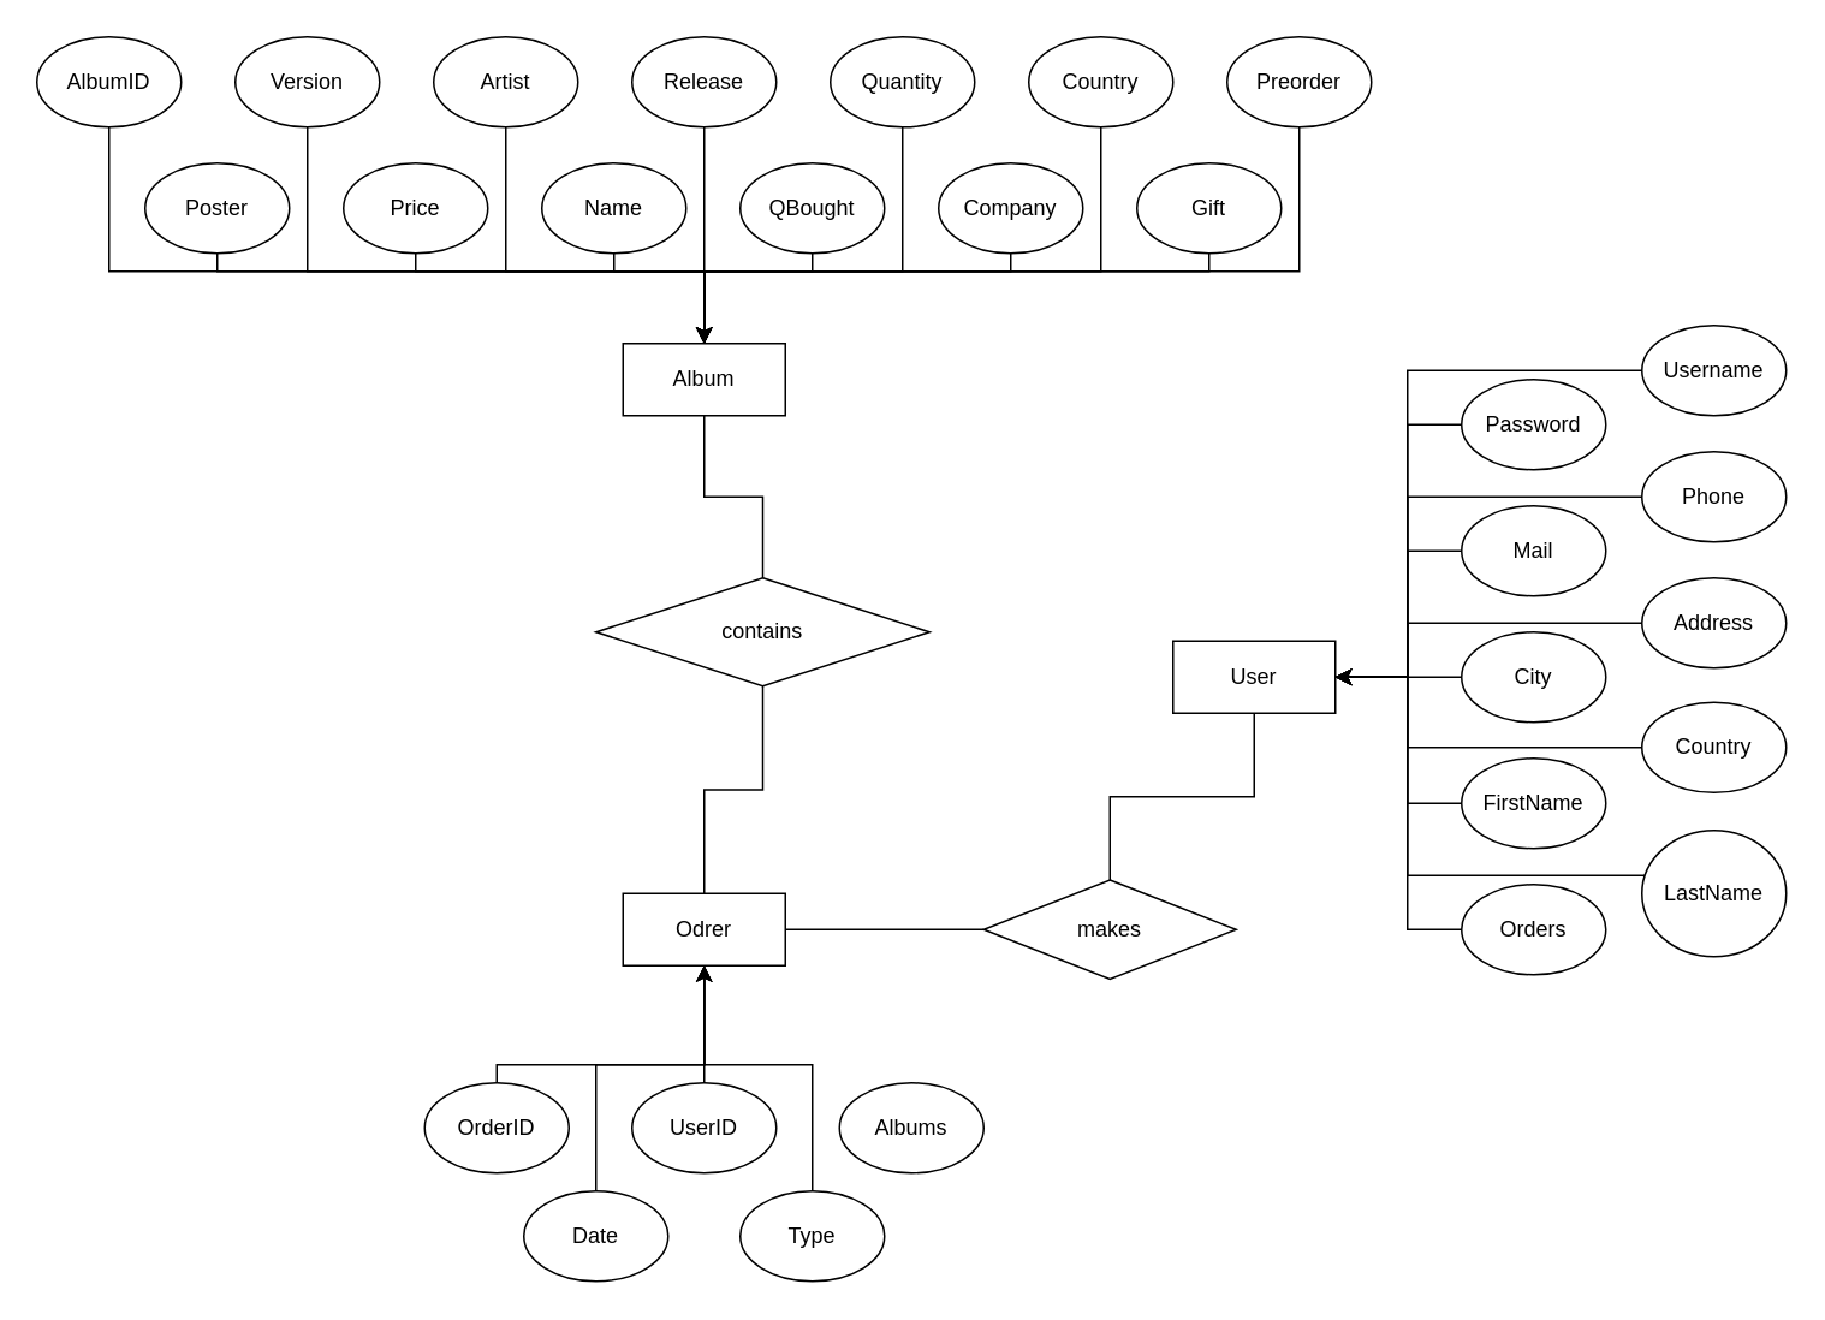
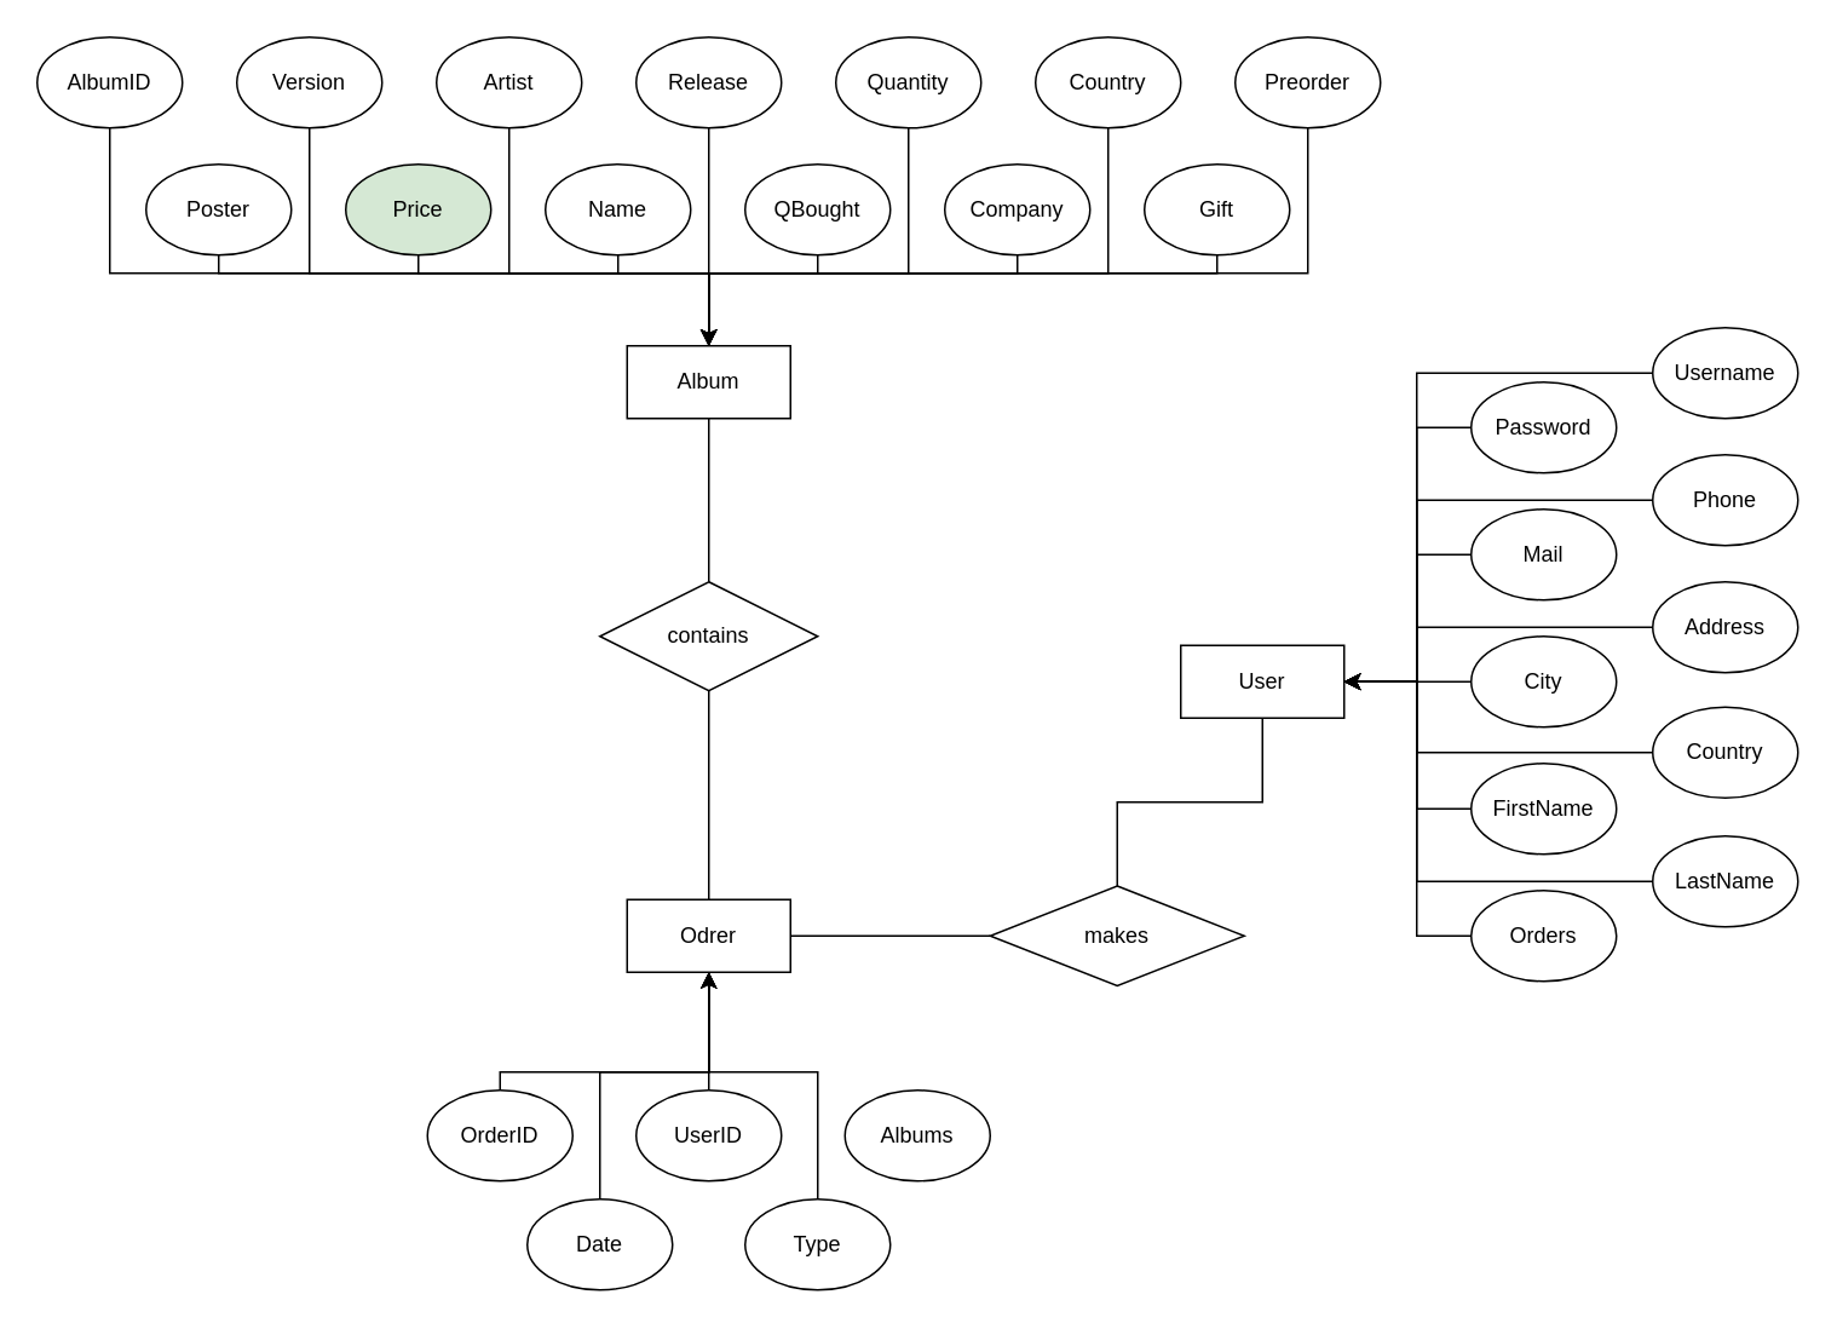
  <mxCell id="0" />
  <mxCell id="1" parent="0" />
  <mxCell id="2" value="" style="edgeStyle=orthogonalEdgeStyle;rounded=0;orthogonalLoop=1;jettySize=auto;html=1;endArrow=none;endFill=0;strokeColor=default;" edge="1" parent="1" source="3" target="66"><mxGeometry relative="1" as="geometry" /></mxCell>
  <mxCell id="3" value="Album" style="rounded=0;whiteSpace=wrap;html=1;" vertex="1" parent="1"><mxGeometry x="345" y="190" width="90" height="40" as="geometry" /></mxCell>
  <mxCell id="4" value="" style="edgeStyle=orthogonalEdgeStyle;rounded=0;orthogonalLoop=1;jettySize=auto;html=1;strokeColor=default;endArrow=none;endFill=0;" edge="1" parent="1" source="5" target="64"><mxGeometry relative="1" as="geometry" /></mxCell>
  <mxCell id="5" value="User" style="rounded=0;whiteSpace=wrap;html=1;" vertex="1" parent="1"><mxGeometry x="650" y="355" width="90" height="40" as="geometry" /></mxCell>
  <mxCell id="6" value="Odrer" style="rounded=0;whiteSpace=wrap;html=1;" vertex="1" parent="1"><mxGeometry x="345" y="495" width="90" height="40" as="geometry" /></mxCell>
  <mxCell id="7" style="edgeStyle=orthogonalEdgeStyle;rounded=0;orthogonalLoop=1;jettySize=auto;html=1;entryX=0.5;entryY=0;entryDx=0;entryDy=0;" edge="1" parent="1" source="8" target="3"><mxGeometry relative="1" as="geometry"><mxPoint x="340" y="180" as="targetPoint" /><Array as="points"><mxPoint x="60" y="150" /><mxPoint x="390" y="150" /></Array></mxGeometry></mxCell>
  <mxCell id="8" value="AlbumID" style="ellipse;whiteSpace=wrap;html=1;" vertex="1" parent="1"><mxGeometry x="20" y="20" width="80" height="50" as="geometry" /></mxCell>
  <mxCell id="9" style="edgeStyle=orthogonalEdgeStyle;rounded=0;orthogonalLoop=1;jettySize=auto;html=1;entryX=0.5;entryY=0;entryDx=0;entryDy=0;" edge="1" parent="1" source="10" target="3"><mxGeometry relative="1" as="geometry"><mxPoint x="340" y="180" as="targetPoint" /><Array as="points"><mxPoint x="170" y="150" /><mxPoint x="390" y="150" /></Array></mxGeometry></mxCell>
  <mxCell id="10" value="Version" style="ellipse;whiteSpace=wrap;html=1;" vertex="1" parent="1"><mxGeometry x="130" y="20" width="80" height="50" as="geometry" /></mxCell>
  <mxCell id="11" style="edgeStyle=orthogonalEdgeStyle;rounded=0;orthogonalLoop=1;jettySize=auto;html=1;entryX=0.5;entryY=0;entryDx=0;entryDy=0;" edge="1" parent="1" source="12" target="3"><mxGeometry relative="1" as="geometry"><Array as="points"><mxPoint x="120" y="150" /><mxPoint x="390" y="150" /></Array></mxGeometry></mxCell>
  <mxCell id="12" value="Poster" style="ellipse;whiteSpace=wrap;html=1;" vertex="1" parent="1"><mxGeometry x="80" y="90" width="80" height="50" as="geometry" /></mxCell>
  <mxCell id="13" style="edgeStyle=orthogonalEdgeStyle;rounded=0;orthogonalLoop=1;jettySize=auto;html=1;entryX=0.5;entryY=0;entryDx=0;entryDy=0;" edge="1" parent="1" source="14" target="3"><mxGeometry relative="1" as="geometry"><mxPoint x="340" y="180" as="targetPoint" /><Array as="points"><mxPoint x="280" y="150" /><mxPoint x="390" y="150" /></Array></mxGeometry></mxCell>
  <mxCell id="14" value="Artist" style="ellipse;whiteSpace=wrap;html=1;" vertex="1" parent="1"><mxGeometry x="240" y="20" width="80" height="50" as="geometry" /></mxCell>
  <mxCell id="15" style="edgeStyle=orthogonalEdgeStyle;rounded=0;orthogonalLoop=1;jettySize=auto;html=1;entryX=0.5;entryY=0;entryDx=0;entryDy=0;" edge="1" parent="1" source="16" target="3"><mxGeometry relative="1" as="geometry"><mxPoint x="340" y="180" as="targetPoint" /><Array as="points"><mxPoint x="560" y="150" /><mxPoint x="390" y="150" /></Array></mxGeometry></mxCell>
  <mxCell id="16" value="Company" style="ellipse;whiteSpace=wrap;html=1;" vertex="1" parent="1"><mxGeometry x="520" y="90" width="80" height="50" as="geometry" /></mxCell>
  <mxCell id="17" style="edgeStyle=orthogonalEdgeStyle;rounded=0;orthogonalLoop=1;jettySize=auto;html=1;exitX=0.5;exitY=1;exitDx=0;exitDy=0;entryX=0.5;entryY=0;entryDx=0;entryDy=0;" edge="1" parent="1" source="18" target="3"><mxGeometry relative="1" as="geometry"><mxPoint x="340" y="180" as="targetPoint" /><Array as="points"><mxPoint x="450" y="150" /><mxPoint x="390" y="150" /></Array></mxGeometry></mxCell>
  <mxCell id="18" value="QBought" style="ellipse;whiteSpace=wrap;html=1;" vertex="1" parent="1"><mxGeometry x="410" y="90" width="80" height="50" as="geometry" /></mxCell>
  <mxCell id="19" style="edgeStyle=orthogonalEdgeStyle;rounded=0;orthogonalLoop=1;jettySize=auto;html=1;entryX=0.5;entryY=0;entryDx=0;entryDy=0;" edge="1" parent="1" source="20" target="3"><mxGeometry relative="1" as="geometry"><Array as="points"><mxPoint x="610" y="150" /><mxPoint x="390" y="150" /></Array></mxGeometry></mxCell>
  <mxCell id="20" value="Country" style="ellipse;whiteSpace=wrap;html=1;" vertex="1" parent="1"><mxGeometry x="570" y="20" width="80" height="50" as="geometry" /></mxCell>
  <mxCell id="21" style="edgeStyle=orthogonalEdgeStyle;rounded=0;orthogonalLoop=1;jettySize=auto;html=1;entryX=0.5;entryY=0;entryDx=0;entryDy=0;" edge="1" parent="1" source="22" target="3"><mxGeometry relative="1" as="geometry"><Array as="points"><mxPoint x="500" y="150" /><mxPoint x="390" y="150" /></Array></mxGeometry></mxCell>
  <mxCell id="22" value="Quantity" style="ellipse;whiteSpace=wrap;html=1;" vertex="1" parent="1"><mxGeometry x="460" y="20" width="80" height="50" as="geometry" /></mxCell>
  <mxCell id="23" style="edgeStyle=orthogonalEdgeStyle;rounded=0;orthogonalLoop=1;jettySize=auto;html=1;entryX=0.5;entryY=0;entryDx=0;entryDy=0;" edge="1" parent="1" target="3"><mxGeometry relative="1" as="geometry"><mxPoint x="340" y="150" as="sourcePoint" /><Array as="points"><mxPoint x="390" y="150" /></Array></mxGeometry></mxCell>
  <mxCell id="24" style="edgeStyle=orthogonalEdgeStyle;rounded=0;orthogonalLoop=1;jettySize=auto;html=1;entryX=0.5;entryY=0;entryDx=0;entryDy=0;" edge="1" parent="1" source="25" target="3"><mxGeometry relative="1" as="geometry"><Array as="points"><mxPoint x="340" y="150" /><mxPoint x="390" y="150" /></Array></mxGeometry></mxCell>
  <mxCell id="25" value="Name" style="ellipse;whiteSpace=wrap;html=1;" vertex="1" parent="1"><mxGeometry x="300" y="90" width="80" height="50" as="geometry" /></mxCell>
  <mxCell id="26" style="edgeStyle=orthogonalEdgeStyle;rounded=0;orthogonalLoop=1;jettySize=auto;html=1;entryX=0.5;entryY=0;entryDx=0;entryDy=0;" edge="1" parent="1" source="27" target="3"><mxGeometry relative="1" as="geometry"><mxPoint x="340" y="180" as="targetPoint" /><Array as="points"><mxPoint x="230" y="150" /><mxPoint x="390" y="150" /></Array></mxGeometry></mxCell>
- <mxCell id="27" value="Price" style="ellipse;whiteSpace=wrap;html=1;" vertex="1" parent="1"><mxGeometry x="190" y="90" width="80" height="50" as="geometry" /></mxCell>
+ <mxCell id="27" value="Price" style="ellipse;whiteSpace=wrap;html=1;fillColor=#d5e8d4;" vertex="1" parent="1"><mxGeometry x="190" y="90" width="80" height="50" as="geometry" /></mxCell>
  <mxCell id="28" style="edgeStyle=orthogonalEdgeStyle;rounded=0;orthogonalLoop=1;jettySize=auto;html=1;entryX=0.5;entryY=0;entryDx=0;entryDy=0;" edge="1" parent="1" source="29" target="3"><mxGeometry relative="1" as="geometry"><Array as="points"><mxPoint x="390" y="150" /><mxPoint x="390" y="150" /></Array></mxGeometry></mxCell>
  <mxCell id="29" value="Release" style="ellipse;whiteSpace=wrap;html=1;" vertex="1" parent="1"><mxGeometry x="350" y="20" width="80" height="50" as="geometry" /></mxCell>
  <mxCell id="30" style="edgeStyle=orthogonalEdgeStyle;rounded=0;orthogonalLoop=1;jettySize=auto;html=1;entryX=0.5;entryY=0;entryDx=0;entryDy=0;" edge="1" parent="1" source="31" target="3"><mxGeometry relative="1" as="geometry"><Array as="points"><mxPoint x="670" y="150" /><mxPoint x="390" y="150" /></Array></mxGeometry></mxCell>
  <mxCell id="31" value="Gift" style="ellipse;whiteSpace=wrap;html=1;" vertex="1" parent="1"><mxGeometry x="630" y="90" width="80" height="50" as="geometry" /></mxCell>
  <mxCell id="32" style="edgeStyle=orthogonalEdgeStyle;rounded=0;orthogonalLoop=1;jettySize=auto;html=1;" edge="1" parent="1" source="33"><mxGeometry relative="1" as="geometry"><mxPoint x="390" y="190" as="targetPoint" /><Array as="points"><mxPoint x="720" y="150" /><mxPoint x="390" y="150" /><mxPoint x="390" y="180" /></Array></mxGeometry></mxCell>
  <mxCell id="33" value="Preorder" style="ellipse;whiteSpace=wrap;html=1;" vertex="1" parent="1"><mxGeometry x="680" y="20" width="80" height="50" as="geometry" /></mxCell>
  <mxCell id="34" style="edgeStyle=orthogonalEdgeStyle;rounded=0;orthogonalLoop=1;jettySize=auto;html=1;entryX=1;entryY=0.5;entryDx=0;entryDy=0;" edge="1" parent="1" source="35" target="5"><mxGeometry relative="1" as="geometry"><Array as="points"><mxPoint x="780" y="205" /><mxPoint x="780" y="375" /></Array></mxGeometry></mxCell>
  <mxCell id="35" value="Username" style="ellipse;whiteSpace=wrap;html=1;" vertex="1" parent="1"><mxGeometry x="910" y="180" width="80" height="50" as="geometry" /></mxCell>
  <mxCell id="36" style="edgeStyle=orthogonalEdgeStyle;rounded=0;orthogonalLoop=1;jettySize=auto;html=1;entryX=1;entryY=0.5;entryDx=0;entryDy=0;" edge="1" parent="1" source="37" target="5"><mxGeometry relative="1" as="geometry"><mxPoint x="760" y="330" as="targetPoint" /><Array as="points"><mxPoint x="780" y="275" /><mxPoint x="780" y="375" /></Array></mxGeometry></mxCell>
  <mxCell id="37" value="Phone" style="ellipse;whiteSpace=wrap;html=1;" vertex="1" parent="1"><mxGeometry x="910" y="250" width="80" height="50" as="geometry" /></mxCell>
  <mxCell id="38" style="edgeStyle=orthogonalEdgeStyle;rounded=0;orthogonalLoop=1;jettySize=auto;html=1;entryX=1;entryY=0.5;entryDx=0;entryDy=0;" edge="1" parent="1" source="39" target="5"><mxGeometry relative="1" as="geometry"><Array as="points"><mxPoint x="780" y="305" /><mxPoint x="780" y="375" /></Array></mxGeometry></mxCell>
  <mxCell id="39" value="Mail" style="ellipse;whiteSpace=wrap;html=1;" vertex="1" parent="1"><mxGeometry x="810" y="280" width="80" height="50" as="geometry" /></mxCell>
  <mxCell id="40" style="edgeStyle=orthogonalEdgeStyle;rounded=0;orthogonalLoop=1;jettySize=auto;html=1;entryX=1;entryY=0.5;entryDx=0;entryDy=0;" edge="1" parent="1" source="41" target="5"><mxGeometry relative="1" as="geometry"><mxPoint x="800" y="440" as="targetPoint" /><Array as="points"><mxPoint x="780" y="445" /><mxPoint x="780" y="375" /></Array></mxGeometry></mxCell>
  <mxCell id="41" value="FirstName" style="ellipse;whiteSpace=wrap;html=1;" vertex="1" parent="1"><mxGeometry x="810" y="420" width="80" height="50" as="geometry" /></mxCell>
  <mxCell id="42" style="edgeStyle=orthogonalEdgeStyle;rounded=0;orthogonalLoop=1;jettySize=auto;html=1;entryX=1;entryY=0.5;entryDx=0;entryDy=0;" edge="1" parent="1" source="43" target="5"><mxGeometry relative="1" as="geometry" /></mxCell>
  <mxCell id="43" value="City" style="ellipse;whiteSpace=wrap;html=1;" vertex="1" parent="1"><mxGeometry x="810" y="350" width="80" height="50" as="geometry" /></mxCell>
  <mxCell id="44" style="edgeStyle=orthogonalEdgeStyle;rounded=0;orthogonalLoop=1;jettySize=auto;html=1;entryX=1;entryY=0.5;entryDx=0;entryDy=0;" edge="1" parent="1" source="45" target="5"><mxGeometry relative="1" as="geometry"><Array as="points"><mxPoint x="780" y="414" /><mxPoint x="780" y="375" /></Array></mxGeometry></mxCell>
  <mxCell id="45" value="Country" style="ellipse;whiteSpace=wrap;html=1;" vertex="1" parent="1"><mxGeometry x="910" y="389" width="80" height="50" as="geometry" /></mxCell>
  <mxCell id="46" style="edgeStyle=orthogonalEdgeStyle;rounded=0;orthogonalLoop=1;jettySize=auto;html=1;entryX=1;entryY=0.5;entryDx=0;entryDy=0;" edge="1" parent="1" source="47" target="5"><mxGeometry relative="1" as="geometry"><Array as="points"><mxPoint x="780" y="345" /><mxPoint x="780" y="375" /></Array></mxGeometry></mxCell>
  <mxCell id="47" value="Address" style="ellipse;whiteSpace=wrap;html=1;" vertex="1" parent="1"><mxGeometry x="910" y="320" width="80" height="50" as="geometry" /></mxCell>
  <mxCell id="48" style="edgeStyle=orthogonalEdgeStyle;rounded=0;orthogonalLoop=1;jettySize=auto;html=1;entryX=1;entryY=0.5;entryDx=0;entryDy=0;" edge="1" parent="1" source="49" target="5"><mxGeometry relative="1" as="geometry"><Array as="points"><mxPoint x="780" y="235" /><mxPoint x="780" y="375" /></Array></mxGeometry></mxCell>
  <mxCell id="49" value="Password" style="ellipse;whiteSpace=wrap;html=1;" vertex="1" parent="1"><mxGeometry x="810" y="210" width="80" height="50" as="geometry" /></mxCell>
  <mxCell id="50" style="edgeStyle=orthogonalEdgeStyle;rounded=0;orthogonalLoop=1;jettySize=auto;html=1;entryX=1;entryY=0.5;entryDx=0;entryDy=0;" edge="1" parent="1" source="51" target="5"><mxGeometry relative="1" as="geometry"><Array as="points"><mxPoint x="780" y="485" /><mxPoint x="780" y="375" /></Array></mxGeometry></mxCell>
- <mxCell id="51" value="LastName" style="ellipse;whiteSpace=wrap;html=1;" vertex="1" parent="1"><mxGeometry x="910" y="460" width="80" height="70" as="geometry" /></mxCell>
+ <mxCell id="51" value="LastName" style="ellipse;whiteSpace=wrap;html=1;" vertex="1" parent="1"><mxGeometry x="910" y="460" width="80" height="50" as="geometry" /></mxCell>
  <mxCell id="52" style="edgeStyle=orthogonalEdgeStyle;rounded=0;orthogonalLoop=1;jettySize=auto;html=1;exitX=0;exitY=0.5;exitDx=0;exitDy=0;entryX=1;entryY=0.5;entryDx=0;entryDy=0;" edge="1" parent="1" source="53" target="5"><mxGeometry relative="1" as="geometry"><Array as="points"><mxPoint x="780" y="515" /><mxPoint x="780" y="375" /></Array></mxGeometry></mxCell>
  <mxCell id="53" value="Orders" style="ellipse;whiteSpace=wrap;html=1;" vertex="1" parent="1"><mxGeometry x="810" y="490" width="80" height="50" as="geometry" /></mxCell>
  <mxCell id="54" style="edgeStyle=orthogonalEdgeStyle;rounded=0;orthogonalLoop=1;jettySize=auto;html=1;exitX=0.5;exitY=0;exitDx=0;exitDy=0;entryX=0.5;entryY=1;entryDx=0;entryDy=0;" edge="1" parent="1" source="55" target="6"><mxGeometry relative="1" as="geometry"><Array as="points"><mxPoint x="275" y="590" /><mxPoint x="390" y="590" /></Array></mxGeometry></mxCell>
  <mxCell id="55" value="OrderID" style="ellipse;whiteSpace=wrap;html=1;" vertex="1" parent="1"><mxGeometry x="235" y="600" width="80" height="50" as="geometry" /></mxCell>
  <mxCell id="56" style="edgeStyle=orthogonalEdgeStyle;rounded=0;orthogonalLoop=1;jettySize=auto;html=1;entryX=0.5;entryY=1;entryDx=0;entryDy=0;" edge="1" parent="1" source="57" target="6"><mxGeometry relative="1" as="geometry" /></mxCell>
  <mxCell id="57" value="UserID" style="ellipse;whiteSpace=wrap;html=1;" vertex="1" parent="1"><mxGeometry x="350" y="600" width="80" height="50" as="geometry" /></mxCell>
  <mxCell id="58" value="Albums" style="ellipse;whiteSpace=wrap;html=1;" vertex="1" parent="1"><mxGeometry x="465" y="600" width="80" height="50" as="geometry" /></mxCell>
  <mxCell id="59" style="edgeStyle=orthogonalEdgeStyle;rounded=0;orthogonalLoop=1;jettySize=auto;html=1;entryX=0.5;entryY=1;entryDx=0;entryDy=0;" edge="1" parent="1" source="60" target="6"><mxGeometry relative="1" as="geometry"><Array as="points"><mxPoint x="330" y="590" /><mxPoint x="390" y="590" /></Array></mxGeometry></mxCell>
  <mxCell id="60" value="Date" style="ellipse;whiteSpace=wrap;html=1;" vertex="1" parent="1"><mxGeometry x="290" y="660" width="80" height="50" as="geometry" /></mxCell>
  <mxCell id="61" style="edgeStyle=orthogonalEdgeStyle;rounded=0;orthogonalLoop=1;jettySize=auto;html=1;entryX=0.5;entryY=1;entryDx=0;entryDy=0;" edge="1" parent="1" source="62" target="6"><mxGeometry relative="1" as="geometry"><Array as="points"><mxPoint x="450" y="590" /><mxPoint x="390" y="590" /></Array></mxGeometry></mxCell>
  <mxCell id="62" value="Type" style="ellipse;whiteSpace=wrap;html=1;" vertex="1" parent="1"><mxGeometry x="410" y="660" width="80" height="50" as="geometry" /></mxCell>
  <mxCell id="63" style="edgeStyle=orthogonalEdgeStyle;rounded=0;orthogonalLoop=1;jettySize=auto;html=1;entryX=1;entryY=0.5;entryDx=0;entryDy=0;endArrow=none;endFill=0;" edge="1" parent="1" source="64" target="6"><mxGeometry relative="1" as="geometry" /></mxCell>
  <mxCell id="64" value="makes" style="rhombus;whiteSpace=wrap;html=1;rounded=0;" vertex="1" parent="1"><mxGeometry x="545" y="487.5" width="140" height="55" as="geometry" /></mxCell>
  <mxCell id="65" style="edgeStyle=orthogonalEdgeStyle;rounded=0;orthogonalLoop=1;jettySize=auto;html=1;entryX=0.5;entryY=0;entryDx=0;entryDy=0;endArrow=none;endFill=0;strokeColor=default;" edge="1" parent="1" source="66" target="6"><mxGeometry relative="1" as="geometry" /></mxCell>
- <mxCell id="66" value="contains" style="rhombus;whiteSpace=wrap;html=1;rounded=0;" vertex="1" parent="1"><mxGeometry x="330" y="320" width="185" height="60" as="geometry" /></mxCell>
+ <mxCell id="66" value="contains" style="rhombus;whiteSpace=wrap;html=1;rounded=0;" vertex="1" parent="1"><mxGeometry x="330" y="320" width="120" height="60" as="geometry" /></mxCell>
